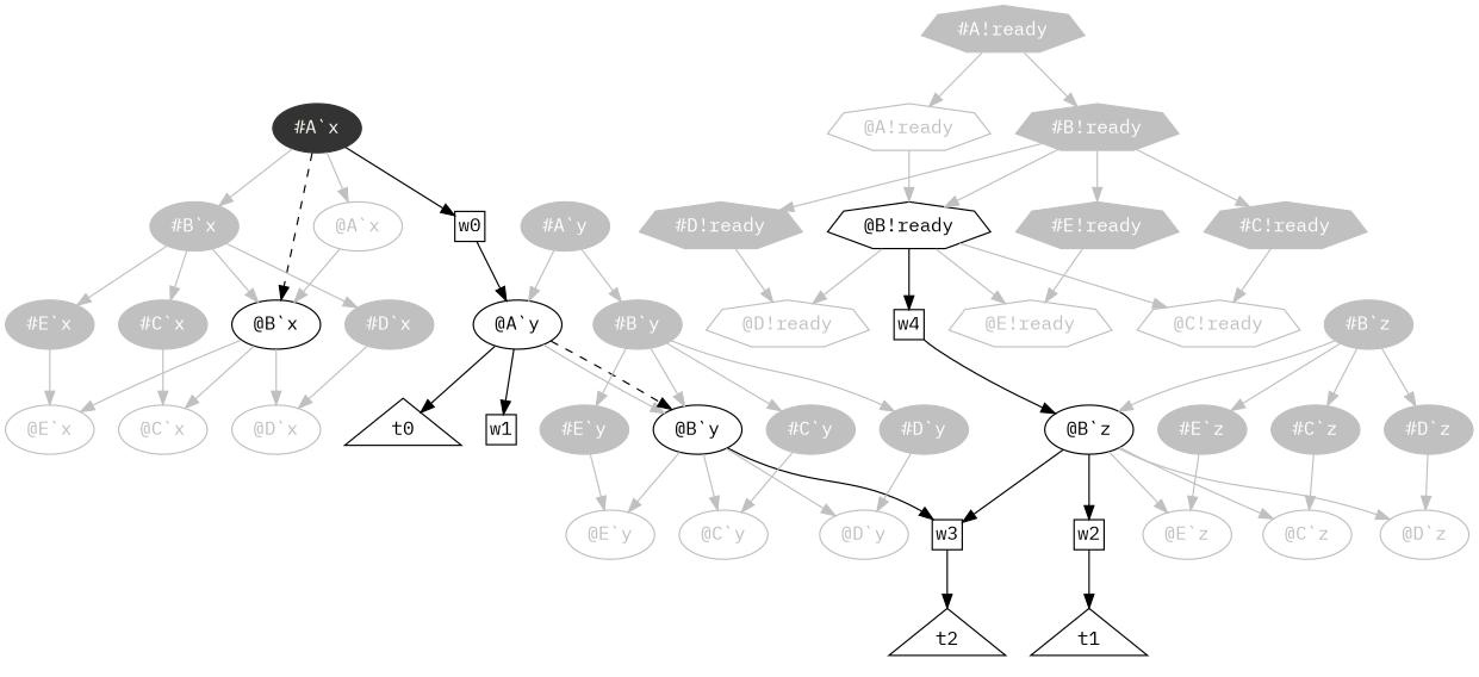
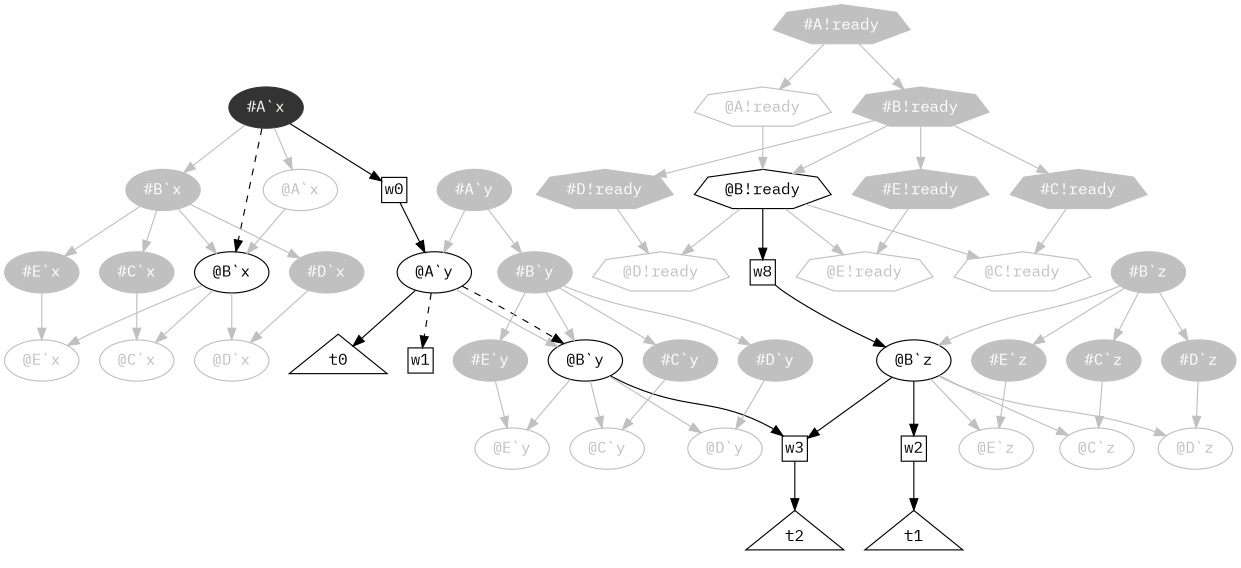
  digraph {
    fontname="IBM Plex Mono"
    node [color="#c0c0c0" fontcolor=white fontname="IBM Plex Mono"]
    edge [color="#c0c0c0" fontname="IBM Plex Mono"]
    n1 [color="#333333" fontcolor="#f8f9f0" label="#A`x" style=filled]
    n2 [fontcolor="#c0c0c0" label="@A`x"]
    n3 [label="@B`x" color="" fontcolor=""]
    w0 [fixedsize=true shape=square width=0.3 color="" fontcolor=""]
    n5 [label="#B`x" style=filled]
    n6 [fontcolor="#c0c0c0" label="@C`x"]
    n7 [fontcolor="#c0c0c0" label="@D`x"]
    n8 [fontcolor="#c0c0c0" label="@E`x"]
    n9 [label="@A`y" color="" fontcolor=""]
    n10 [label="#C`x" style=filled]
    n11 [label="#D`x" style=filled]
    n12 [label="#E`x" style=filled]
    w2 [fixedsize=true shape=square width=0.3 color="" fontcolor=""]
    t1 [shape=triangle color="" fontcolor=""]
    n15 [label="#A`y" style=filled]
    n16 [label="#B`y" style=filled]
    w1 [fixedsize=true shape=square width=0.3 color="" fontcolor=""]
    n18 [label="@B`y" color="" fontcolor=""]
    t0 [shape=triangle color="" fontcolor=""]
    n20 [label="#C`y" style=filled]
    n21 [label="#D`y" style=filled]
    n22 [label="#E`y" style=filled]
    w3 [fixedsize=true shape=square width=0.3 color="" fontcolor=""]
    n24 [fontcolor="#c0c0c0" label="@C`y"]
    n25 [fontcolor="#c0c0c0" label="@D`y"]
    n26 [fontcolor="#c0c0c0" label="@E`y"]
    n27 [label="#A!ready" shape=septagon style=filled]
    n28 [fontcolor="#c0c0c0" label="@A!ready" shape=septagon]
    n29 [label="#B!ready" shape=septagon style=filled]
    n30 [label="@B!ready" shape=septagon color="" fontcolor=""]
    n31 [label="#C!ready" shape=septagon style=filled]
    n32 [label="#D!ready" shape=septagon style=filled]
    n33 [label="#E!ready" shape=septagon style=filled]
-   w4 [fixedsize=true shape=square width=0.3 color="" fontcolor=""]
+   w4 [fixedsize=true shape=square width=0.3 label=w8 color="" fontcolor=""]
    n35 [fontcolor="#c0c0c0" label="@C!ready" shape=septagon]
    n36 [fontcolor="#c0c0c0" label="@D!ready" shape=septagon]
    n37 [fontcolor="#c0c0c0" label="@E!ready" shape=septagon]
    t2 [shape=triangle color="" fontcolor=""]
    n39 [label="#B`z" style=filled]
    n40 [label="@B`z" color="" fontcolor=""]
    n41 [label="#C`z" style=filled]
    n42 [label="#D`z" style=filled]
    n43 [label="#E`z" style=filled]
    n44 [fontcolor="#c0c0c0" label="@C`z"]
    n45 [fontcolor="#c0c0c0" label="@D`z"]
    n46 [fontcolor="#c0c0c0" label="@E`z"]
    n1 -> n2
    n1 -> n3 [style=dashed color=""]
    n1 -> w0 [color=""]
    n1 -> n5
    n2 -> n3
    n3 -> n6
    n3 -> n7
    n3 -> n8
    w0 -> n9 [color=""]
    n5 -> n3
    n5 -> n10
    n5 -> n11
    n5 -> n12
-   n9 -> w1 [color=""]
+   n9 -> w1 [style=dashed color=""]
    n9 -> n18
    n9 -> n18 [style=dashed color=""]
    n9 -> t0 [color=""]
    n10 -> n6
    n11 -> n7
    n12 -> n8
    w2 -> t1 [color=""]
    n15 -> n9
    n15 -> n16
    n16 -> n18
    n16 -> n20
    n16 -> n21
    n16 -> n22
    n18 -> w3 [color=""]
    n18 -> n24
    n18 -> n25
    n18 -> n26
    n20 -> n24
    n21 -> n25
    n22 -> n26
    w3 -> t2 [color=""]
    n27 -> n28
    n27 -> n29
    n28 -> n30
    n29 -> n30
    n29 -> n31
    n29 -> n32
    n29 -> n33
    n30 -> w4 [color=""]
    n30 -> n35
    n30 -> n36
    n30 -> n37
    n31 -> n35
    n32 -> n36
    n33 -> n37
    w4 -> n40 [color=""]
    n39 -> n40
    n39 -> n41
    n39 -> n42
    n39 -> n43
    n40 -> w2 [color=""]
    n40 -> w3 [color=""]
    n40 -> n44
    n40 -> n45
    n40 -> n46
    n41 -> n44
    n42 -> n45
    n43 -> n46
  }
